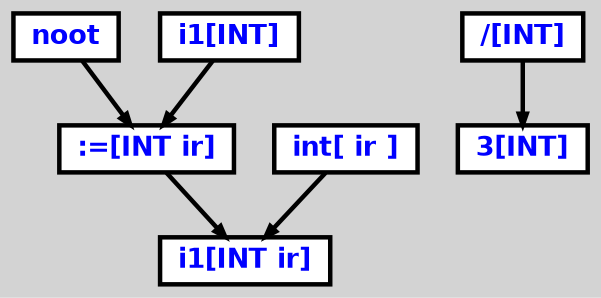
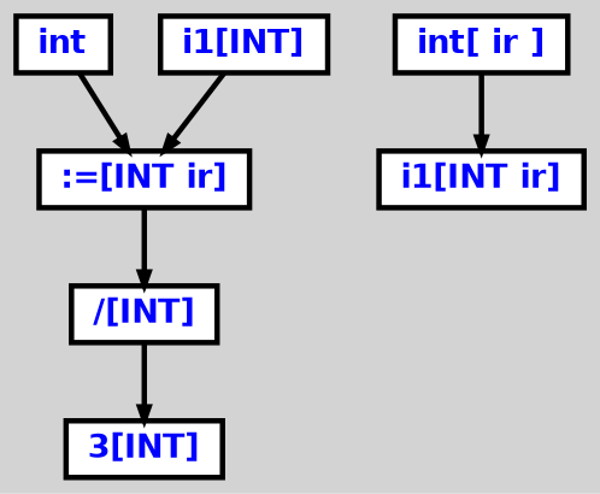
  digraph {
    bgcolor=lightgrey
    ordering=out
    ranksep=.4
    node [color=black fillcolor=white fixedsize=false fontcolor=blue fontname="Helvetica-bold" fontsize=12 shape=box style="filled, solid, bold"]
    edge [arrowsize=.5 color=black style=bold]
-   n1 [height=.25 label=noot width=.25]
+   n1 [height=.25 label=int width=.25]
    n2 [height=.25 label=":=[INT ir]" width=.25]
    n3 [height=.25 label="int[ ir ]" width=.25]
    n4 [height=.25 label="i1[INT ir]" width=.25]
    n5 [height=.25 label="/[INT]" width=.25]
    n6 [height=.25 label="i1[INT]" width=.25]
    n7 [height=.25 label="3[INT]" width=.25]
    n1 -> n2
-   n2 -> n4
+   n2 -> n5
    n3 -> n4
    n5 -> n7
    n6 -> n2
  }
